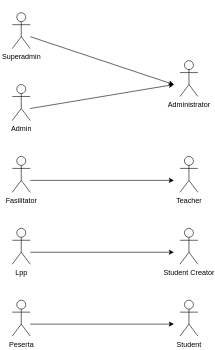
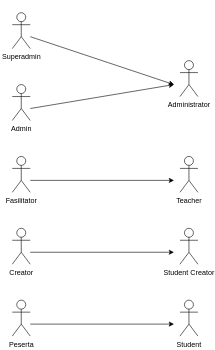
  <mxCell id="0" />
  <mxCell id="1" parent="0" />
  <mxCell id="2" value="Superadmin" style="shape=umlActor;verticalLabelPosition=bottom;labelBackgroundColor=#ffffff;verticalAlign=top;html=1;outlineConnect=0;" parent="1" vertex="1"><mxGeometry x="20" y="20" width="30" height="60" as="geometry" /></mxCell>
  <mxCell id="3" value="Admin" style="shape=umlActor;verticalLabelPosition=bottom;labelBackgroundColor=#ffffff;verticalAlign=top;html=1;outlineConnect=0;" parent="1" vertex="1"><mxGeometry x="20" y="140" width="30" height="60" as="geometry" /></mxCell>
  <mxCell id="4" value="Fasilitator" style="shape=umlActor;verticalLabelPosition=bottom;labelBackgroundColor=#ffffff;verticalAlign=top;html=1;outlineConnect=0;" parent="1" vertex="1"><mxGeometry x="20" y="260" width="30" height="60" as="geometry" /></mxCell>
- <mxCell id="5" value="Lpp" style="shape=umlActor;verticalLabelPosition=bottom;labelBackgroundColor=#ffffff;verticalAlign=top;html=1;outlineConnect=0;" parent="1" vertex="1"><mxGeometry x="20" y="380" width="30" height="60" as="geometry" /></mxCell>
+ <mxCell id="5" value="Creator" style="shape=umlActor;verticalLabelPosition=bottom;labelBackgroundColor=#ffffff;verticalAlign=top;html=1;outlineConnect=0;" parent="1" vertex="1"><mxGeometry x="20" y="380" width="30" height="60" as="geometry" /></mxCell>
  <mxCell id="6" value="Administrator" style="shape=umlActor;verticalLabelPosition=bottom;labelBackgroundColor=#ffffff;verticalAlign=top;html=1;outlineConnect=0;" parent="1" vertex="1"><mxGeometry x="300" y="100" width="30" height="60" as="geometry" /></mxCell>
  <mxCell id="7" value="Teacher" style="shape=umlActor;verticalLabelPosition=bottom;labelBackgroundColor=#ffffff;verticalAlign=top;html=1;outlineConnect=0;" parent="1" vertex="1"><mxGeometry x="300" y="260" width="30" height="60" as="geometry" /></mxCell>
  <mxCell id="8" value="Peserta" style="shape=umlActor;verticalLabelPosition=bottom;labelBackgroundColor=#ffffff;verticalAlign=top;html=1;outlineConnect=0;" parent="1" vertex="1"><mxGeometry x="20" y="500" width="30" height="60" as="geometry" /></mxCell>
  <mxCell id="9" value="Student Creator" style="shape=umlActor;verticalLabelPosition=bottom;labelBackgroundColor=#ffffff;verticalAlign=top;html=1;outlineConnect=0;" parent="1" vertex="1"><mxGeometry x="300" y="380" width="30" height="60" as="geometry" /></mxCell>
  <mxCell id="10" value="Student" style="shape=umlActor;verticalLabelPosition=bottom;labelBackgroundColor=#ffffff;verticalAlign=top;html=1;outlineConnect=0;" parent="1" vertex="1"><mxGeometry x="300" y="500" width="30" height="60" as="geometry" /></mxCell>
  <mxCell id="11" value="" style="endArrow=classic;html=1;" parent="1" edge="1"><mxGeometry width="50" height="50" relative="1" as="geometry"><mxPoint x="50" y="60" as="sourcePoint" /><mxPoint x="290" y="140" as="targetPoint" /></mxGeometry></mxCell>
  <mxCell id="12" value="" style="endArrow=classic;html=1;" parent="1" edge="1"><mxGeometry width="50" height="50" relative="1" as="geometry"><mxPoint x="50" y="180" as="sourcePoint" /><mxPoint x="290" y="140" as="targetPoint" /></mxGeometry></mxCell>
  <mxCell id="13" value="" style="endArrow=classic;html=1;" parent="1" edge="1"><mxGeometry width="50" height="50" relative="1" as="geometry"><mxPoint x="50" y="300" as="sourcePoint" /><mxPoint x="290" y="300" as="targetPoint" /></mxGeometry></mxCell>
  <mxCell id="14" value="" style="endArrow=classic;html=1;" parent="1" edge="1"><mxGeometry width="50" height="50" relative="1" as="geometry"><mxPoint x="50" y="420" as="sourcePoint" /><mxPoint x="290" y="420" as="targetPoint" /></mxGeometry></mxCell>
  <mxCell id="15" value="" style="endArrow=classic;html=1;" parent="1" edge="1"><mxGeometry width="50" height="50" relative="1" as="geometry"><mxPoint x="50" y="540" as="sourcePoint" /><mxPoint x="290" y="540" as="targetPoint" /></mxGeometry></mxCell>
